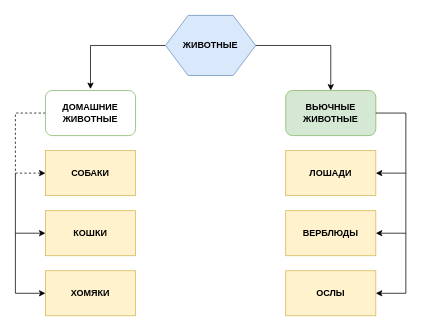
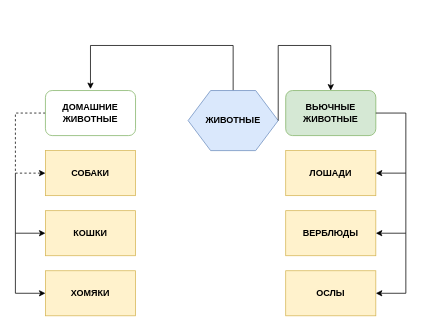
  <mxCell id="0" />
  <mxCell id="1" parent="0" />
  <mxCell id="2" value="" style="edgeStyle=orthogonalEdgeStyle;rounded=0;orthogonalLoop=1;jettySize=auto;html=1;entryX=0;entryY=0.5;entryDx=0;entryDy=0;dashed=1;" parent="1" source="3" target="5" edge="1"><mxGeometry relative="1" as="geometry"><mxPoint x="20" y="270" as="targetPoint" /><Array as="points"><mxPoint x="20" y="150" /><mxPoint x="20" y="230" /></Array></mxGeometry></mxCell>
  <mxCell id="3" value="&lt;b&gt;ДОМАШНИЕ ЖИВОТНЫЕ&lt;/b&gt;" style="rounded=1;whiteSpace=wrap;html=1;fillColor=#ffffff;strokeColor=#82b366;" parent="1" vertex="1"><mxGeometry x="60" y="120" width="120" height="60" as="geometry" /></mxCell>
  <mxCell id="4" value="&lt;b&gt;ВЬЮЧНЫЕ ЖИВОТНЫЕ&lt;/b&gt;" style="rounded=1;whiteSpace=wrap;html=1;fillColor=#d5e8d4;strokeColor=#82b366;" parent="1" vertex="1"><mxGeometry x="380" y="120" width="120" height="60" as="geometry" /></mxCell>
  <mxCell id="5" value="&lt;b&gt;СОБАКИ&lt;/b&gt;" style="rounded=0;whiteSpace=wrap;html=1;fillColor=#fff2cc;strokeColor=#d6b656;" parent="1" vertex="1"><mxGeometry x="60" y="200" width="120" height="60" as="geometry" /></mxCell>
  <mxCell id="6" value="" style="edgeStyle=orthogonalEdgeStyle;rounded=0;orthogonalLoop=1;jettySize=auto;html=1;" parent="1" source="7" edge="1"><mxGeometry relative="1" as="geometry"><mxPoint x="120" y="118" as="targetPoint" /><Array as="points"><mxPoint x="120" y="60" /><mxPoint x="120" y="118" /></Array></mxGeometry></mxCell>
- <mxCell id="7" value="&lt;b&gt;ЖИВОТНЫЕ&lt;/b&gt;" style="shape=hexagon;perimeter=hexagonPerimeter2;whiteSpace=wrap;html=1;fillColor=#dae8fc;strokeColor=#6c8ebf;" parent="1" vertex="1"><mxGeometry x="220" y="20" width="120" height="80" as="geometry" /></mxCell>
+ <mxCell id="7" value="&lt;b&gt;ЖИВОТНЫЕ&lt;/b&gt;" style="shape=hexagon;perimeter=hexagonPerimeter2;whiteSpace=wrap;html=1;fillColor=#dae8fc;strokeColor=#6c8ebf;" parent="1" vertex="1"><mxGeometry x="250" y="120" width="120" height="80" as="geometry" /></mxCell>
  <mxCell id="8" value="&lt;b&gt;ХОМЯКИ&lt;/b&gt;" style="rounded=0;whiteSpace=wrap;html=1;fillColor=#fff2cc;strokeColor=#d6b656;" parent="1" vertex="1"><mxGeometry x="60" y="360" width="120" height="60" as="geometry" /></mxCell>
  <mxCell id="9" value="&lt;b&gt;КОШКИ&lt;/b&gt;" style="rounded=0;whiteSpace=wrap;html=1;fillColor=#fff2cc;strokeColor=#d6b656;" parent="1" vertex="1"><mxGeometry x="60" y="280" width="120" height="60" as="geometry" /></mxCell>
  <mxCell id="10" value="&lt;b&gt;ВЕРБЛЮДЫ&lt;/b&gt;" style="rounded=0;whiteSpace=wrap;html=1;fillColor=#fff2cc;strokeColor=#d6b656;" parent="1" vertex="1"><mxGeometry x="380" y="280" width="120" height="60" as="geometry" /></mxCell>
  <mxCell id="11" value="&lt;b&gt;ЛОШАДИ&lt;/b&gt;" style="rounded=0;whiteSpace=wrap;html=1;fillColor=#fff2cc;strokeColor=#d6b656;" parent="1" vertex="1"><mxGeometry x="380" y="200" width="120" height="60" as="geometry" /></mxCell>
  <mxCell id="12" value="&lt;b&gt;ОСЛЫ&lt;/b&gt;" style="rounded=0;whiteSpace=wrap;html=1;fillColor=#fff2cc;strokeColor=#d6b656;" parent="1" vertex="1"><mxGeometry x="380" y="360" width="120" height="60" as="geometry" /></mxCell>
  <mxCell id="13" value="" style="edgeStyle=orthogonalEdgeStyle;rounded=0;orthogonalLoop=1;jettySize=auto;html=1;exitX=1;exitY=0.5;exitDx=0;exitDy=0;" parent="1" source="7" edge="1"><mxGeometry relative="1" as="geometry"><mxPoint x="500" y="50" as="sourcePoint" /><mxPoint x="440" y="120" as="targetPoint" /><Array as="points"><mxPoint x="440" y="60" /></Array></mxGeometry></mxCell>
  <mxCell id="14" value="" style="edgeStyle=orthogonalEdgeStyle;rounded=0;orthogonalLoop=1;jettySize=auto;html=1;entryX=0;entryY=0.5;entryDx=0;entryDy=0;" parent="1" edge="1"><mxGeometry relative="1" as="geometry"><mxPoint x="20" y="310" as="sourcePoint" /><mxPoint x="60" y="390" as="targetPoint" /><Array as="points"><mxPoint x="20" y="310" /><mxPoint x="20" y="390" /></Array></mxGeometry></mxCell>
  <mxCell id="15" value="" style="edgeStyle=orthogonalEdgeStyle;rounded=0;orthogonalLoop=1;jettySize=auto;html=1;entryX=0;entryY=0.5;entryDx=0;entryDy=0;" parent="1" target="9" edge="1"><mxGeometry relative="1" as="geometry"><mxPoint x="20" y="230" as="sourcePoint" /><mxPoint x="60" y="320" as="targetPoint" /><Array as="points"><mxPoint x="20" y="310" /></Array></mxGeometry></mxCell>
  <mxCell id="16" value="" style="edgeStyle=orthogonalEdgeStyle;rounded=0;orthogonalLoop=1;jettySize=auto;html=1;" parent="1" edge="1"><mxGeometry relative="1" as="geometry"><mxPoint x="500" y="150" as="sourcePoint" /><mxPoint x="500" y="230" as="targetPoint" /><Array as="points"><mxPoint x="500" y="150" /><mxPoint x="540" y="150" /><mxPoint x="540" y="230" /><mxPoint x="500" y="230" /></Array></mxGeometry></mxCell>
  <mxCell id="17" value="" style="edgeStyle=orthogonalEdgeStyle;rounded=0;orthogonalLoop=1;jettySize=auto;html=1;" parent="1" edge="1"><mxGeometry relative="1" as="geometry"><mxPoint x="540" y="230" as="sourcePoint" /><mxPoint x="500" y="310" as="targetPoint" /><Array as="points"><mxPoint x="540" y="230" /><mxPoint x="540" y="310" /></Array></mxGeometry></mxCell>
  <mxCell id="18" value="" style="edgeStyle=orthogonalEdgeStyle;rounded=0;orthogonalLoop=1;jettySize=auto;html=1;" parent="1" edge="1"><mxGeometry relative="1" as="geometry"><mxPoint x="540" y="310" as="sourcePoint" /><mxPoint x="500" y="390" as="targetPoint" /><Array as="points"><mxPoint x="540" y="310" /><mxPoint x="540" y="390" /></Array></mxGeometry></mxCell>
